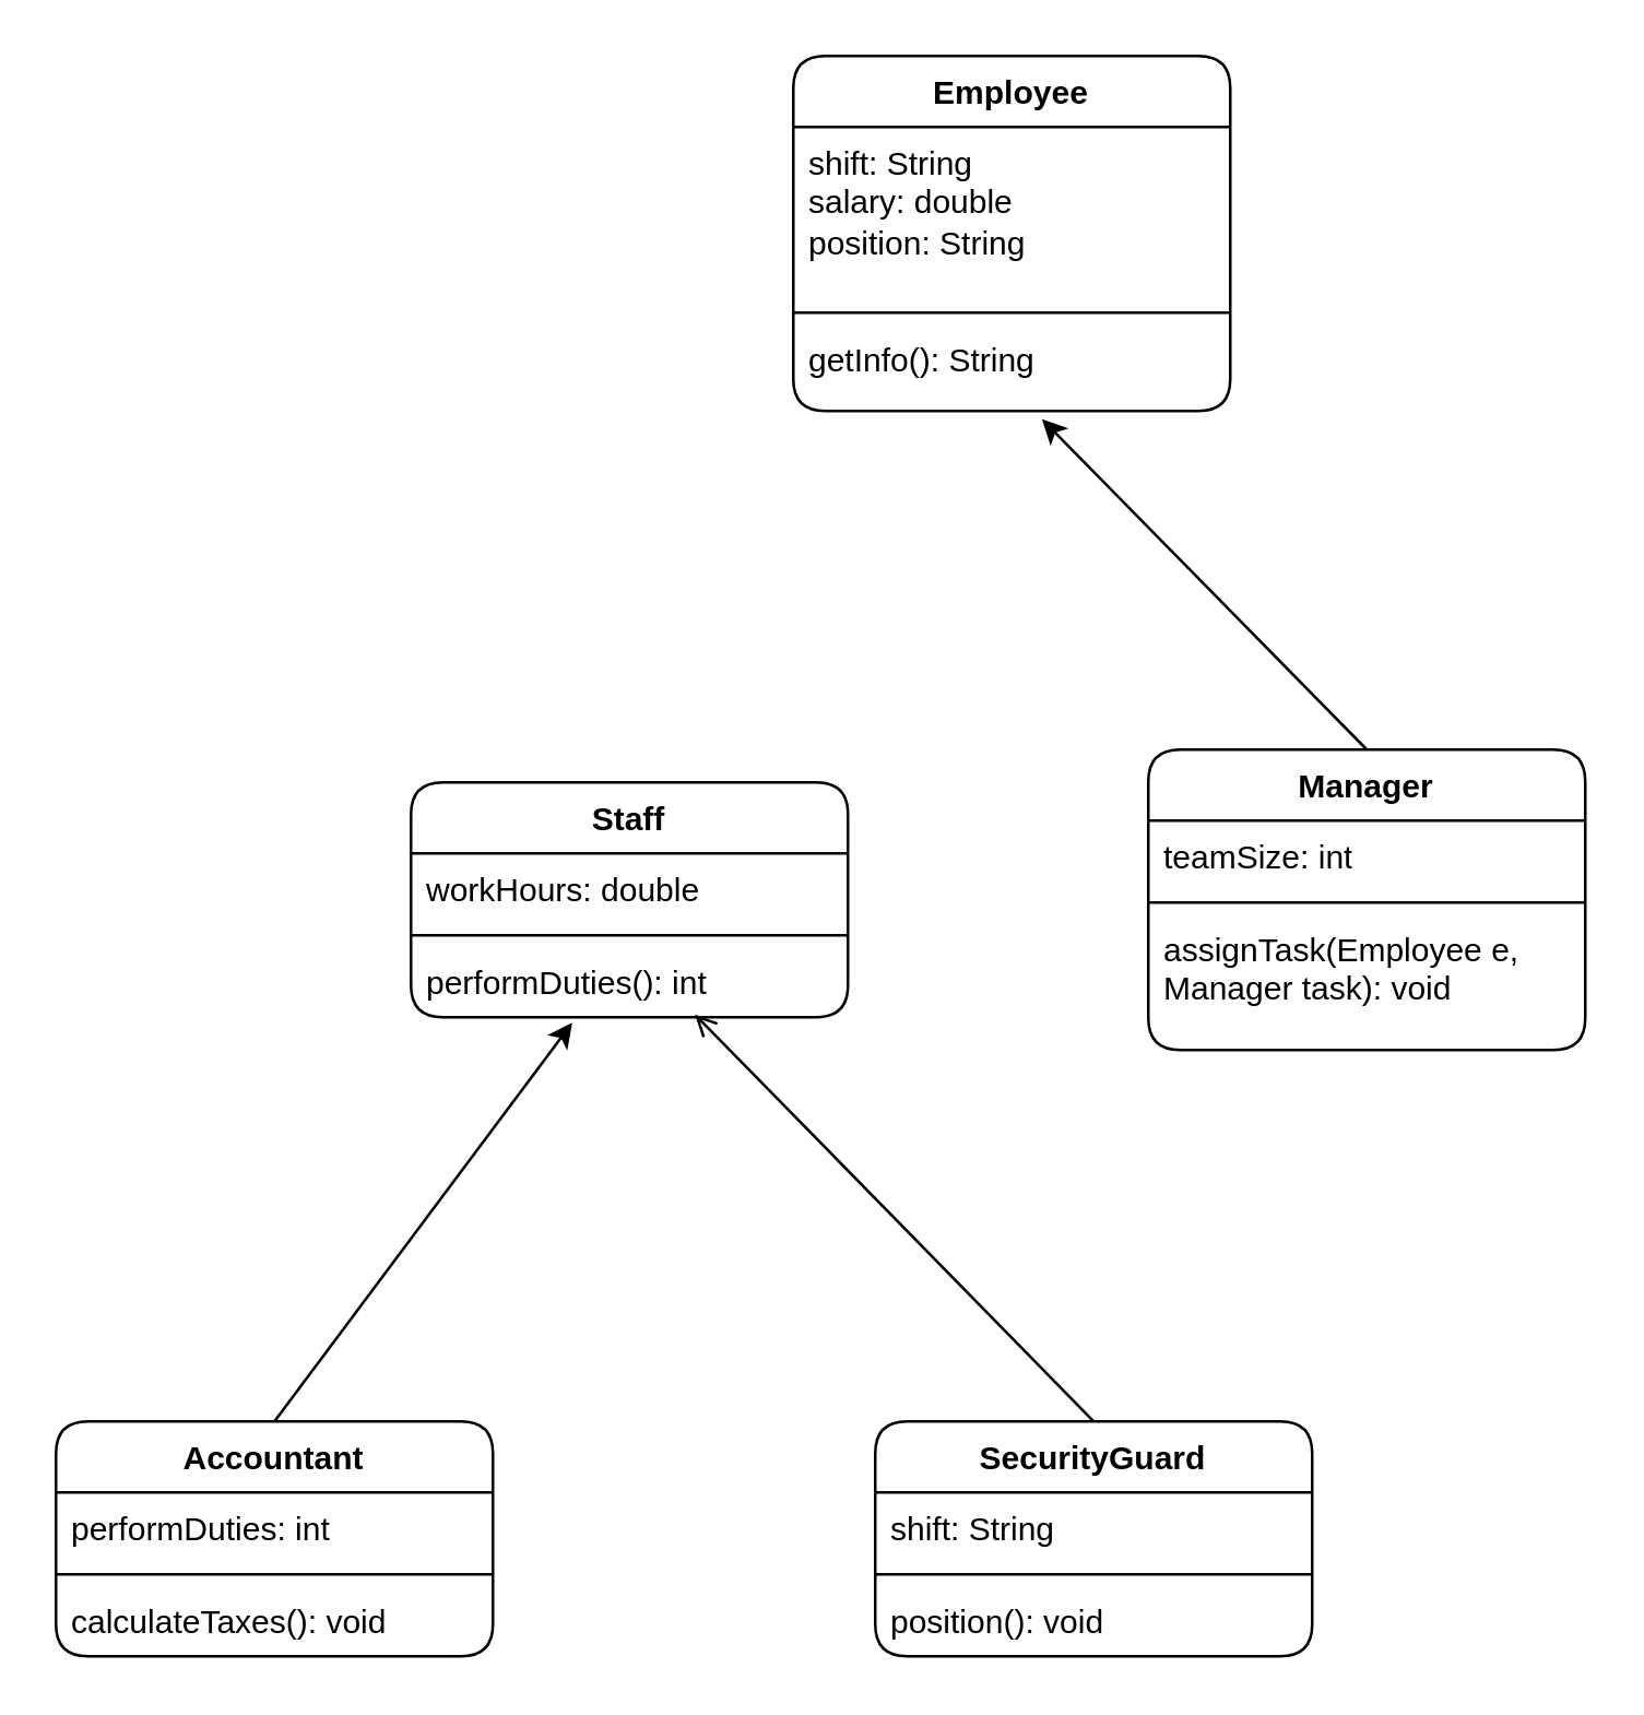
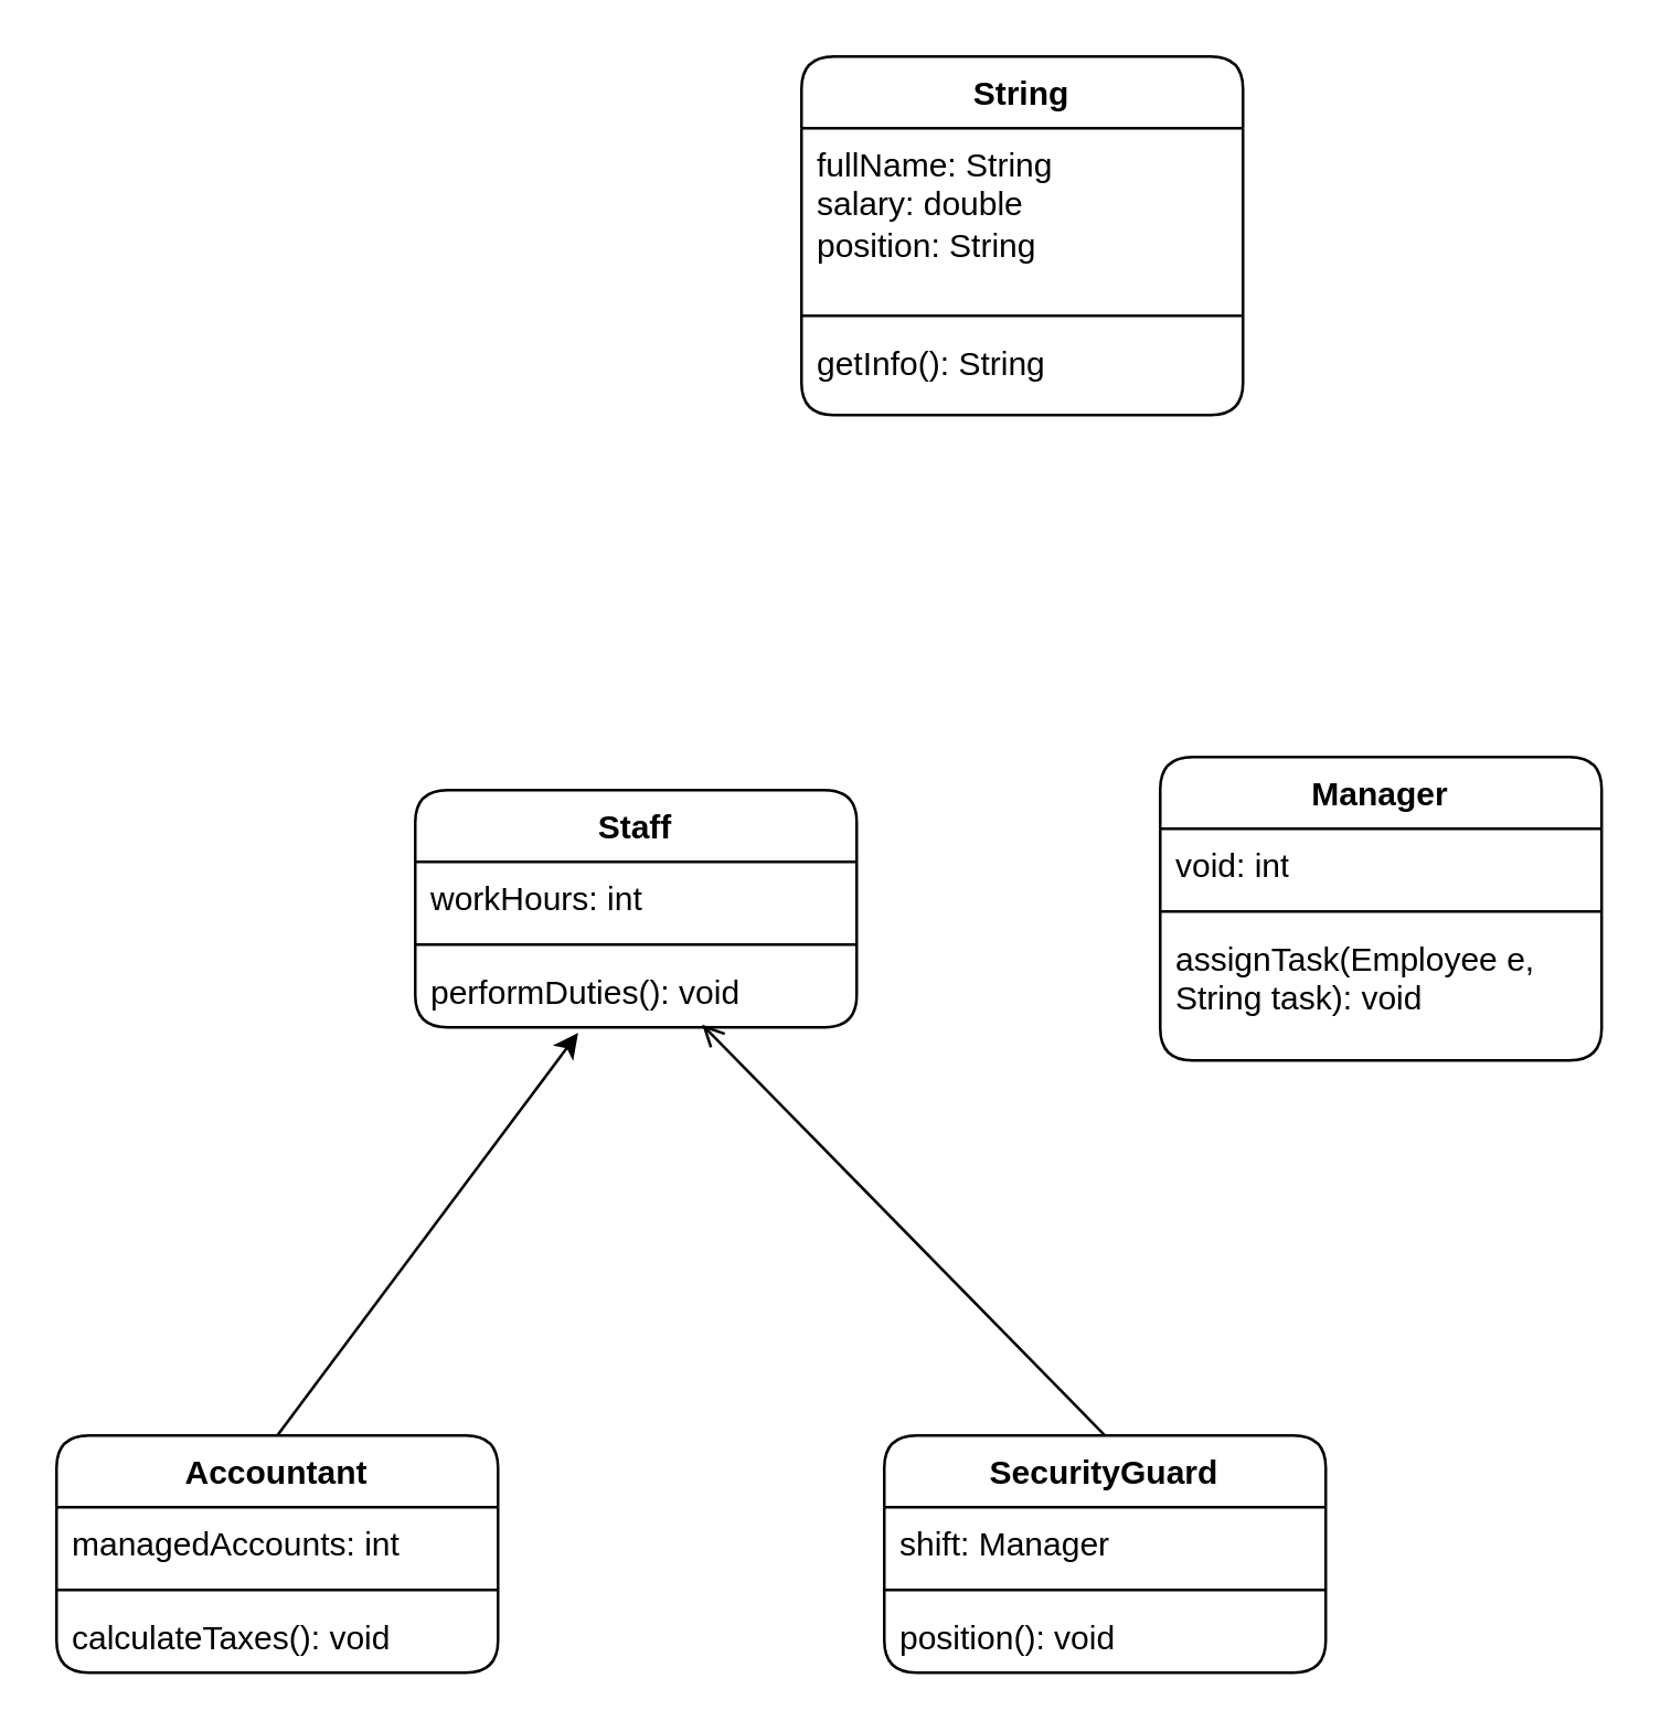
  <mxCell id="0" />
  <mxCell id="1" parent="0" />
- <mxCell id="2" value="Employee" style="swimlane;fontStyle=1;align=center;verticalAlign=top;childLayout=stackLayout;horizontal=1;startSize=26;horizontalStack=0;resizeParent=1;resizeParentMax=0;resizeLast=0;collapsible=1;marginBottom=0;whiteSpace=wrap;html=1;rounded=1;labelBackgroundColor=none;" vertex="1" parent="1"><mxGeometry x="290" y="20" width="160" height="130" as="geometry" /></mxCell>
- <mxCell id="3" value="&lt;div&gt;shift: String&lt;/div&gt;&lt;div&gt;salary: double&lt;/div&gt;&lt;div&gt;position: String&lt;/div&gt;" style="text;strokeColor=none;fillColor=none;align=left;verticalAlign=top;spacingLeft=4;spacingRight=4;overflow=hidden;rotatable=0;points=[[0,0.5],[1,0.5]];portConstraint=eastwest;whiteSpace=wrap;html=1;rounded=1;labelBackgroundColor=none;" vertex="1" parent="2"><mxGeometry y="26" width="160" height="64" as="geometry" /></mxCell>
+ <mxCell id="2" value="String" style="swimlane;fontStyle=1;align=center;verticalAlign=top;childLayout=stackLayout;horizontal=1;startSize=26;horizontalStack=0;resizeParent=1;resizeParentMax=0;resizeLast=0;collapsible=1;marginBottom=0;whiteSpace=wrap;html=1;rounded=1;labelBackgroundColor=none;" vertex="1" parent="1"><mxGeometry x="290" y="20" width="160" height="130" as="geometry" /></mxCell>
+ <mxCell id="3" value="&lt;div&gt;fullName: String&lt;/div&gt;&lt;div&gt;salary: double&lt;/div&gt;&lt;div&gt;position: String&lt;/div&gt;" style="text;strokeColor=none;fillColor=none;align=left;verticalAlign=top;spacingLeft=4;spacingRight=4;overflow=hidden;rotatable=0;points=[[0,0.5],[1,0.5]];portConstraint=eastwest;whiteSpace=wrap;html=1;rounded=1;labelBackgroundColor=none;" vertex="1" parent="2"><mxGeometry y="26" width="160" height="64" as="geometry" /></mxCell>
  <mxCell id="4" value="" style="line;strokeWidth=1;fillColor=none;align=left;verticalAlign=middle;spacingTop=-1;spacingLeft=3;spacingRight=3;rotatable=0;labelPosition=right;points=[];portConstraint=eastwest;rounded=1;labelBackgroundColor=none;" vertex="1" parent="2"><mxGeometry y="90" width="160" height="8" as="geometry" /></mxCell>
  <mxCell id="5" value="getInfo(): String" style="text;strokeColor=none;fillColor=none;align=left;verticalAlign=top;spacingLeft=4;spacingRight=4;overflow=hidden;rotatable=0;points=[[0,0.5],[1,0.5]];portConstraint=eastwest;whiteSpace=wrap;html=1;rounded=1;labelBackgroundColor=none;" vertex="1" parent="2"><mxGeometry y="98" width="160" height="32" as="geometry" /></mxCell>
  <mxCell id="6" value="Staff" style="swimlane;fontStyle=1;align=center;verticalAlign=top;childLayout=stackLayout;horizontal=1;startSize=26;horizontalStack=0;resizeParent=1;resizeParentMax=0;resizeLast=0;collapsible=1;marginBottom=0;whiteSpace=wrap;html=1;rounded=1;labelBackgroundColor=none;labelBorderColor=none;" vertex="1" parent="1"><mxGeometry x="150" y="286" width="160" height="86" as="geometry" /></mxCell>
- <mxCell id="7" value="workHours: double" style="text;strokeColor=none;fillColor=none;align=left;verticalAlign=top;spacingLeft=4;spacingRight=4;overflow=hidden;rotatable=0;points=[[0,0.5],[1,0.5]];portConstraint=eastwest;whiteSpace=wrap;html=1;rounded=1;labelBackgroundColor=none;labelBorderColor=none;" vertex="1" parent="6"><mxGeometry y="26" width="160" height="26" as="geometry" /></mxCell>
+ <mxCell id="7" value="workHours: int" style="text;strokeColor=none;fillColor=none;align=left;verticalAlign=top;spacingLeft=4;spacingRight=4;overflow=hidden;rotatable=0;points=[[0,0.5],[1,0.5]];portConstraint=eastwest;whiteSpace=wrap;html=1;rounded=1;labelBackgroundColor=none;labelBorderColor=none;" vertex="1" parent="6"><mxGeometry y="26" width="160" height="26" as="geometry" /></mxCell>
  <mxCell id="8" value="" style="line;strokeWidth=1;fillColor=none;align=left;verticalAlign=middle;spacingTop=-1;spacingLeft=3;spacingRight=3;rotatable=0;labelPosition=right;points=[];portConstraint=eastwest;rounded=1;labelBackgroundColor=none;" vertex="1" parent="6"><mxGeometry y="52" width="160" height="8" as="geometry" /></mxCell>
- <mxCell id="9" value="performDuties(): int" style="text;align=left;verticalAlign=top;spacingLeft=4;spacingRight=4;overflow=hidden;rotatable=0;points=[[0,0.5],[1,0.5]];portConstraint=eastwest;whiteSpace=wrap;html=1;rounded=1;labelBackgroundColor=none;fillColor=none;" vertex="1" parent="6"><mxGeometry y="60" width="160" height="26" as="geometry" /></mxCell>
+ <mxCell id="9" value="performDuties(): void" style="text;align=left;verticalAlign=top;spacingLeft=4;spacingRight=4;overflow=hidden;rotatable=0;points=[[0,0.5],[1,0.5]];portConstraint=eastwest;whiteSpace=wrap;html=1;rounded=1;labelBackgroundColor=none;fillColor=none;" vertex="1" parent="6"><mxGeometry y="60" width="160" height="26" as="geometry" /></mxCell>
  <mxCell id="10" value="Manager" style="swimlane;fontStyle=1;align=center;verticalAlign=top;childLayout=stackLayout;horizontal=1;startSize=26;horizontalStack=0;resizeParent=1;resizeParentMax=0;resizeLast=0;collapsible=1;marginBottom=0;whiteSpace=wrap;html=1;rounded=1;labelBackgroundColor=none;" vertex="1" parent="1"><mxGeometry x="420" y="274" width="160" height="110" as="geometry" /></mxCell>
- <mxCell id="11" value="teamSize: int" style="text;strokeColor=none;fillColor=none;align=left;verticalAlign=top;spacingLeft=4;spacingRight=4;overflow=hidden;rotatable=0;points=[[0,0.5],[1,0.5]];portConstraint=eastwest;whiteSpace=wrap;html=1;rounded=1;labelBackgroundColor=none;labelBorderColor=none;textShadow=0;" vertex="1" parent="10"><mxGeometry y="26" width="160" height="26" as="geometry" /></mxCell>
+ <mxCell id="11" value="void: int" style="text;strokeColor=none;fillColor=none;align=left;verticalAlign=top;spacingLeft=4;spacingRight=4;overflow=hidden;rotatable=0;points=[[0,0.5],[1,0.5]];portConstraint=eastwest;whiteSpace=wrap;html=1;rounded=1;labelBackgroundColor=none;labelBorderColor=none;textShadow=0;" vertex="1" parent="10"><mxGeometry y="26" width="160" height="26" as="geometry" /></mxCell>
  <mxCell id="12" value="" style="line;strokeWidth=1;fillColor=none;align=left;verticalAlign=middle;spacingTop=-1;spacingLeft=3;spacingRight=3;rotatable=0;labelPosition=right;points=[];portConstraint=eastwest;rounded=1;labelBackgroundColor=none;" vertex="1" parent="10"><mxGeometry y="52" width="160" height="8" as="geometry" /></mxCell>
- <mxCell id="13" value="assignTask(Employee e, Manager task): void" style="text;strokeColor=none;fillColor=none;align=left;verticalAlign=top;spacingLeft=4;spacingRight=4;overflow=hidden;rotatable=0;points=[[0,0.5],[1,0.5]];portConstraint=eastwest;whiteSpace=wrap;html=1;rounded=1;labelBackgroundColor=none;" vertex="1" parent="10"><mxGeometry y="60" width="160" height="50" as="geometry" /></mxCell>
+ <mxCell id="13" value="assignTask(Employee e, String task): void" style="text;strokeColor=none;fillColor=none;align=left;verticalAlign=top;spacingLeft=4;spacingRight=4;overflow=hidden;rotatable=0;points=[[0,0.5],[1,0.5]];portConstraint=eastwest;whiteSpace=wrap;html=1;rounded=1;labelBackgroundColor=none;" vertex="1" parent="10"><mxGeometry y="60" width="160" height="50" as="geometry" /></mxCell>
  <mxCell id="14" value="Accountant" style="swimlane;fontStyle=1;align=center;verticalAlign=top;childLayout=stackLayout;horizontal=1;startSize=26;horizontalStack=0;resizeParent=1;resizeParentMax=0;resizeLast=0;collapsible=1;marginBottom=0;whiteSpace=wrap;html=1;rounded=1;labelBackgroundColor=none;" vertex="1" parent="1"><mxGeometry x="20" y="520" width="160" height="86" as="geometry" /></mxCell>
- <mxCell id="15" value="performDuties: int" style="text;strokeColor=none;fillColor=none;align=left;verticalAlign=top;spacingLeft=4;spacingRight=4;overflow=hidden;rotatable=0;points=[[0,0.5],[1,0.5]];portConstraint=eastwest;whiteSpace=wrap;html=1;rounded=1;labelBackgroundColor=none;" vertex="1" parent="14"><mxGeometry y="26" width="160" height="26" as="geometry" /></mxCell>
+ <mxCell id="15" value="managedAccounts: int" style="text;strokeColor=none;fillColor=none;align=left;verticalAlign=top;spacingLeft=4;spacingRight=4;overflow=hidden;rotatable=0;points=[[0,0.5],[1,0.5]];portConstraint=eastwest;whiteSpace=wrap;html=1;rounded=1;labelBackgroundColor=none;" vertex="1" parent="14"><mxGeometry y="26" width="160" height="26" as="geometry" /></mxCell>
  <mxCell id="16" value="" style="line;strokeWidth=1;fillColor=none;align=left;verticalAlign=middle;spacingTop=-1;spacingLeft=3;spacingRight=3;rotatable=0;labelPosition=right;points=[];portConstraint=eastwest;rounded=1;labelBackgroundColor=none;" vertex="1" parent="14"><mxGeometry y="52" width="160" height="8" as="geometry" /></mxCell>
  <mxCell id="17" value="calculateTaxes(): void" style="text;strokeColor=none;fillColor=none;align=left;verticalAlign=top;spacingLeft=4;spacingRight=4;overflow=hidden;rotatable=0;points=[[0,0.5],[1,0.5]];portConstraint=eastwest;whiteSpace=wrap;html=1;rounded=1;labelBackgroundColor=none;" vertex="1" parent="14"><mxGeometry y="60" width="160" height="26" as="geometry" /></mxCell>
  <mxCell id="18" value="SecurityGuard" style="swimlane;fontStyle=1;align=center;verticalAlign=top;childLayout=stackLayout;horizontal=1;startSize=26;horizontalStack=0;resizeParent=1;resizeParentMax=0;resizeLast=0;collapsible=1;marginBottom=0;whiteSpace=wrap;html=1;rounded=1;labelBackgroundColor=none;" vertex="1" parent="1"><mxGeometry x="320" y="520" width="160" height="86" as="geometry" /></mxCell>
- <mxCell id="19" value="shift: String" style="text;strokeColor=none;fillColor=none;align=left;verticalAlign=top;spacingLeft=4;spacingRight=4;overflow=hidden;rotatable=0;points=[[0,0.5],[1,0.5]];portConstraint=eastwest;whiteSpace=wrap;html=1;rounded=1;labelBackgroundColor=none;" vertex="1" parent="18"><mxGeometry y="26" width="160" height="26" as="geometry" /></mxCell>
+ <mxCell id="19" value="shift: Manager" style="text;strokeColor=none;fillColor=none;align=left;verticalAlign=top;spacingLeft=4;spacingRight=4;overflow=hidden;rotatable=0;points=[[0,0.5],[1,0.5]];portConstraint=eastwest;whiteSpace=wrap;html=1;rounded=1;labelBackgroundColor=none;" vertex="1" parent="18"><mxGeometry y="26" width="160" height="26" as="geometry" /></mxCell>
  <mxCell id="20" value="" style="line;strokeWidth=1;fillColor=none;align=left;verticalAlign=middle;spacingTop=-1;spacingLeft=3;spacingRight=3;rotatable=0;labelPosition=right;points=[];portConstraint=eastwest;rounded=1;labelBackgroundColor=none;" vertex="1" parent="18"><mxGeometry y="52" width="160" height="8" as="geometry" /></mxCell>
  <mxCell id="21" value="position(): void" style="text;strokeColor=none;fillColor=none;align=left;verticalAlign=top;spacingLeft=4;spacingRight=4;overflow=hidden;rotatable=0;points=[[0,0.5],[1,0.5]];portConstraint=eastwest;whiteSpace=wrap;html=1;rounded=1;labelBackgroundColor=none;" vertex="1" parent="18"><mxGeometry y="60" width="160" height="26" as="geometry" /></mxCell>
  <mxCell id="22" value="" style="endArrow=classic;html=1;rounded=1;exitX=0.5;exitY=0;exitDx=0;exitDy=0;entryX=0.369;entryY=1.077;entryDx=0;entryDy=0;entryPerimeter=0;labelBackgroundColor=none;fontColor=default;" edge="1" parent="1" target="9"><mxGeometry width="50" height="50" relative="1" as="geometry"><mxPoint x="100" y="520" as="sourcePoint" /><mxPoint x="200" y="400" as="targetPoint" /></mxGeometry></mxCell>
- <mxCell id="23" value="" style="endArrow=classic;html=1;rounded=1;exitX=0.5;exitY=0;exitDx=0;exitDy=0;entryX=0.569;entryY=1.094;entryDx=0;entryDy=0;entryPerimeter=0;labelBackgroundColor=none;fontColor=default;" edge="1" parent="1" source="10" target="5"><mxGeometry width="50" height="50" relative="1" as="geometry"><mxPoint x="450" y="240" as="sourcePoint" /><mxPoint x="500" y="190" as="targetPoint" /></mxGeometry></mxCell>
  <mxCell id="24" value="" style="endArrow=open;html=1;rounded=0;exitX=0.5;exitY=0;exitDx=0;exitDy=0;entryX=0.65;entryY=0.962;entryDx=0;entryDy=0;entryPerimeter=0;" edge="1" parent="1" source="18" target="9"><mxGeometry width="50" height="50" relative="1" as="geometry"><mxPoint x="360" y="380" as="sourcePoint" /><mxPoint x="410" y="330" as="targetPoint" /></mxGeometry></mxCell>
